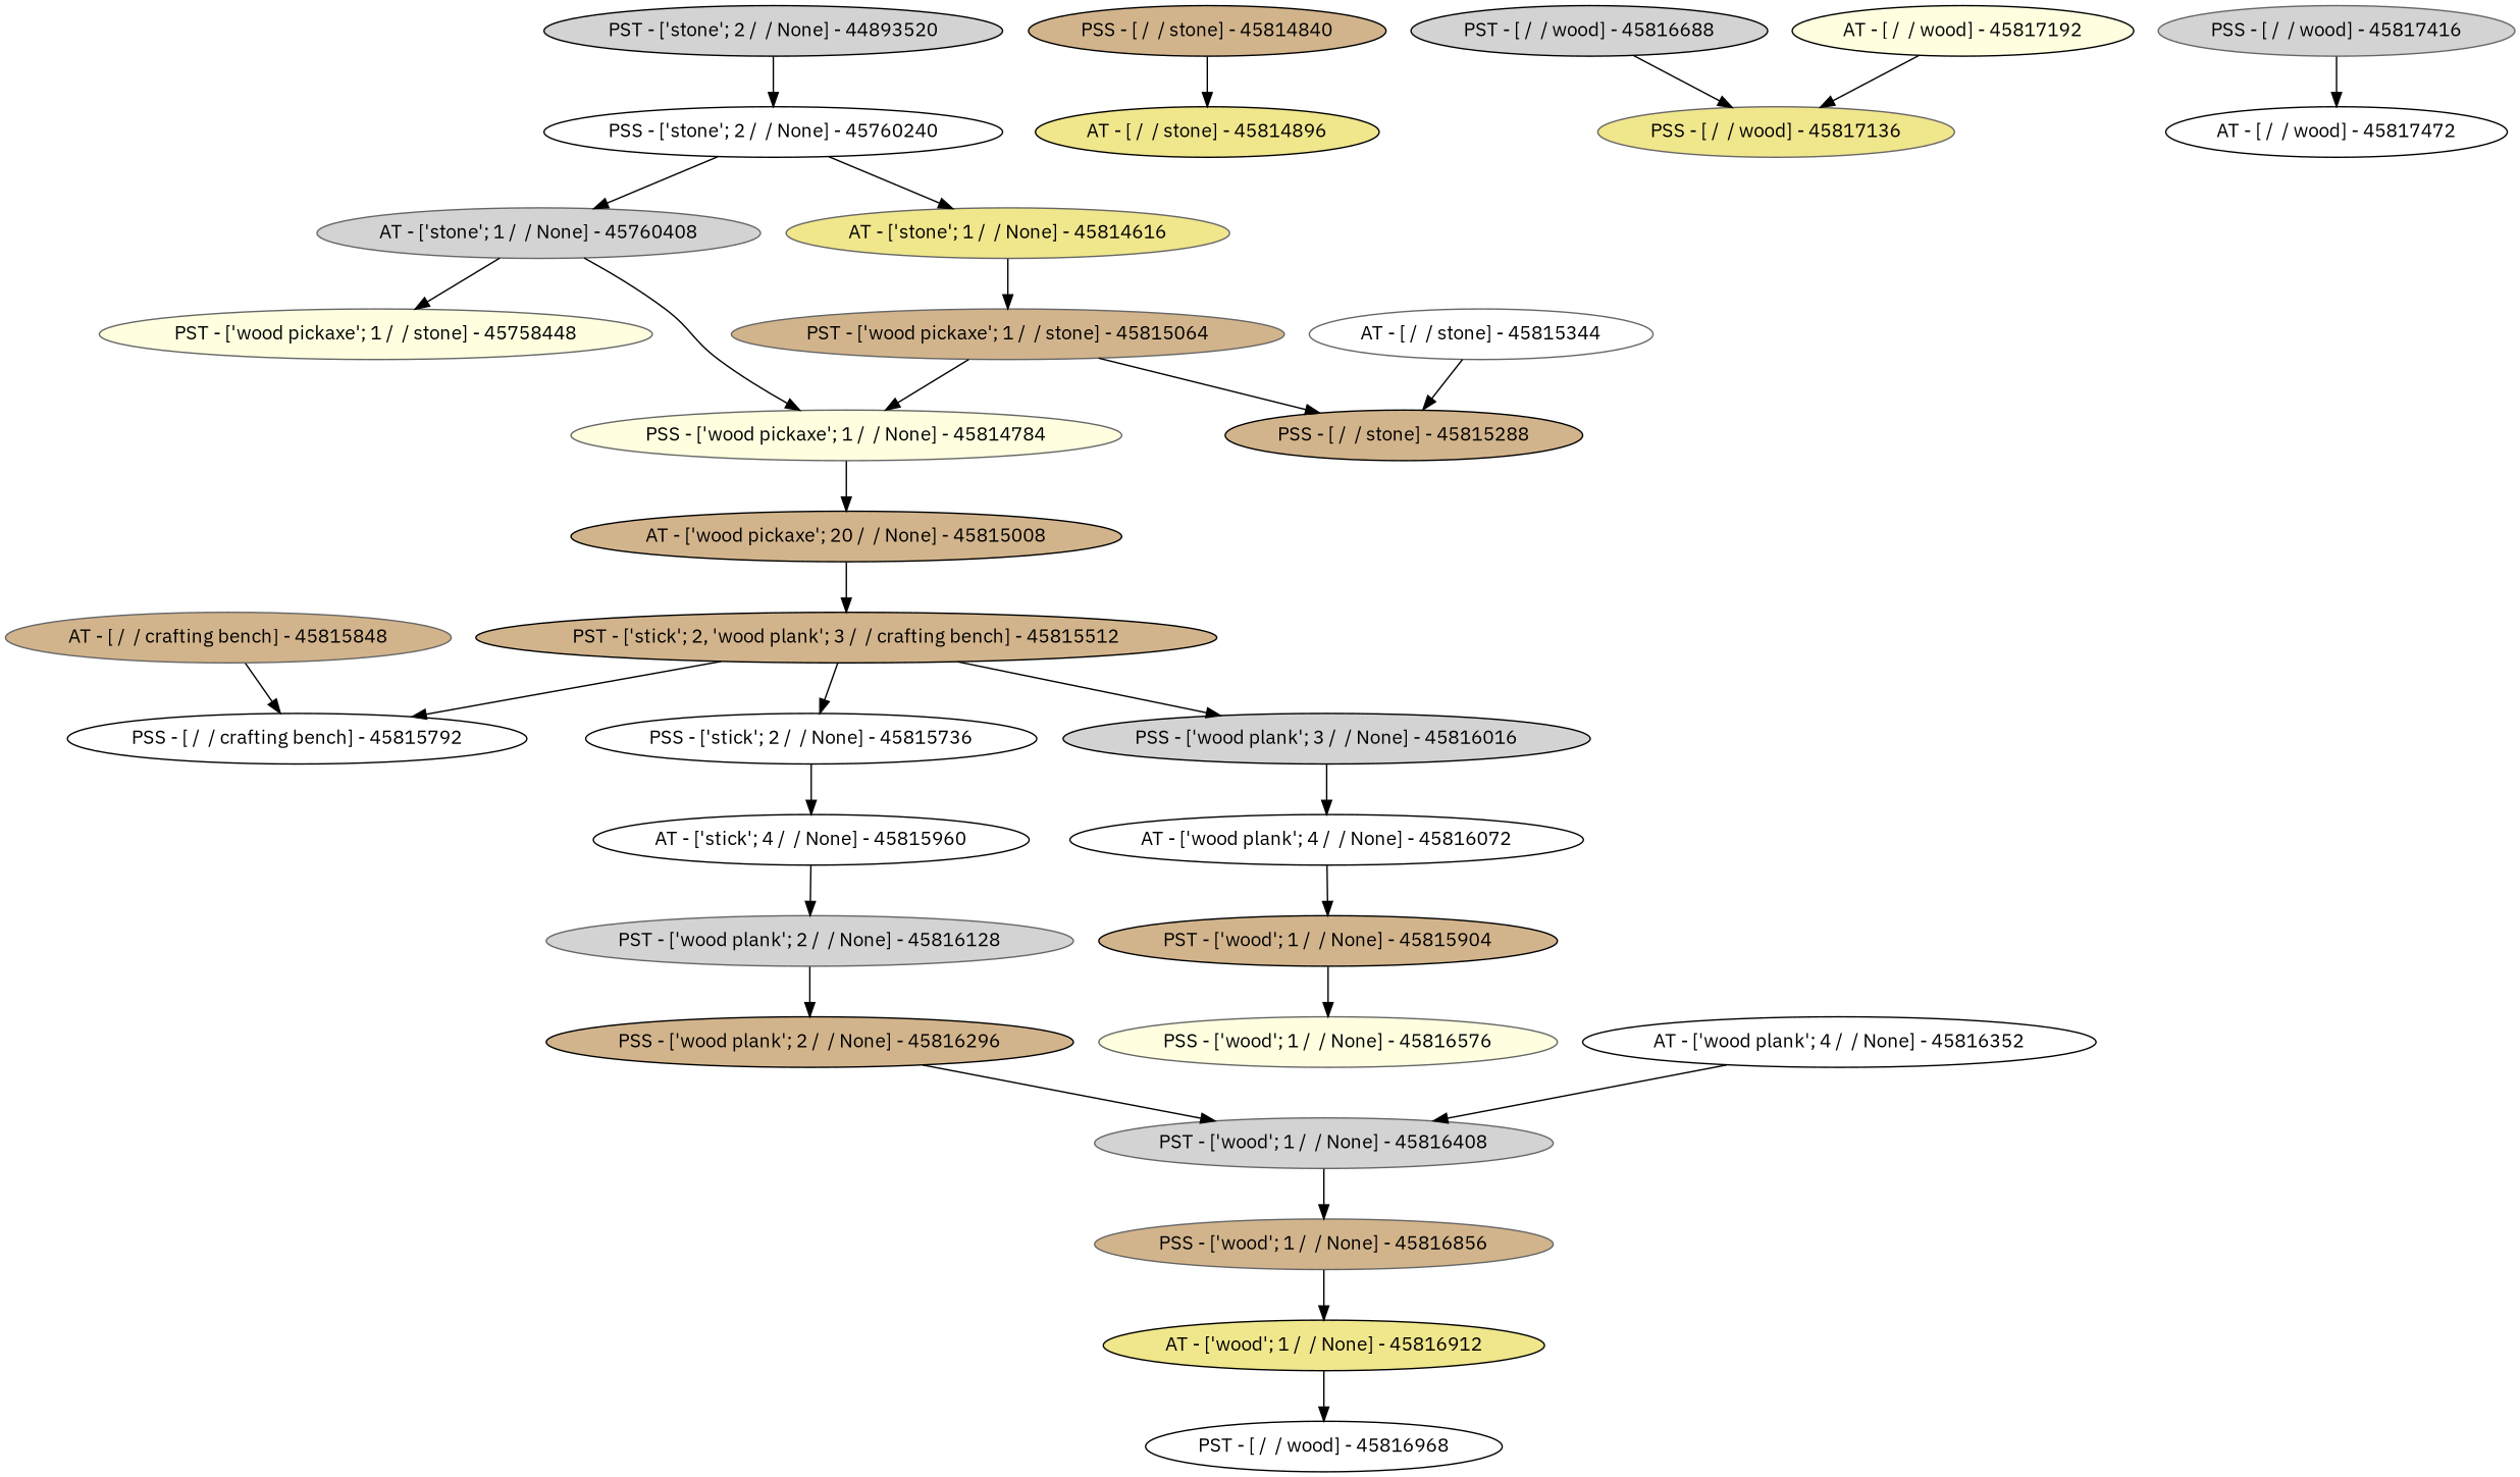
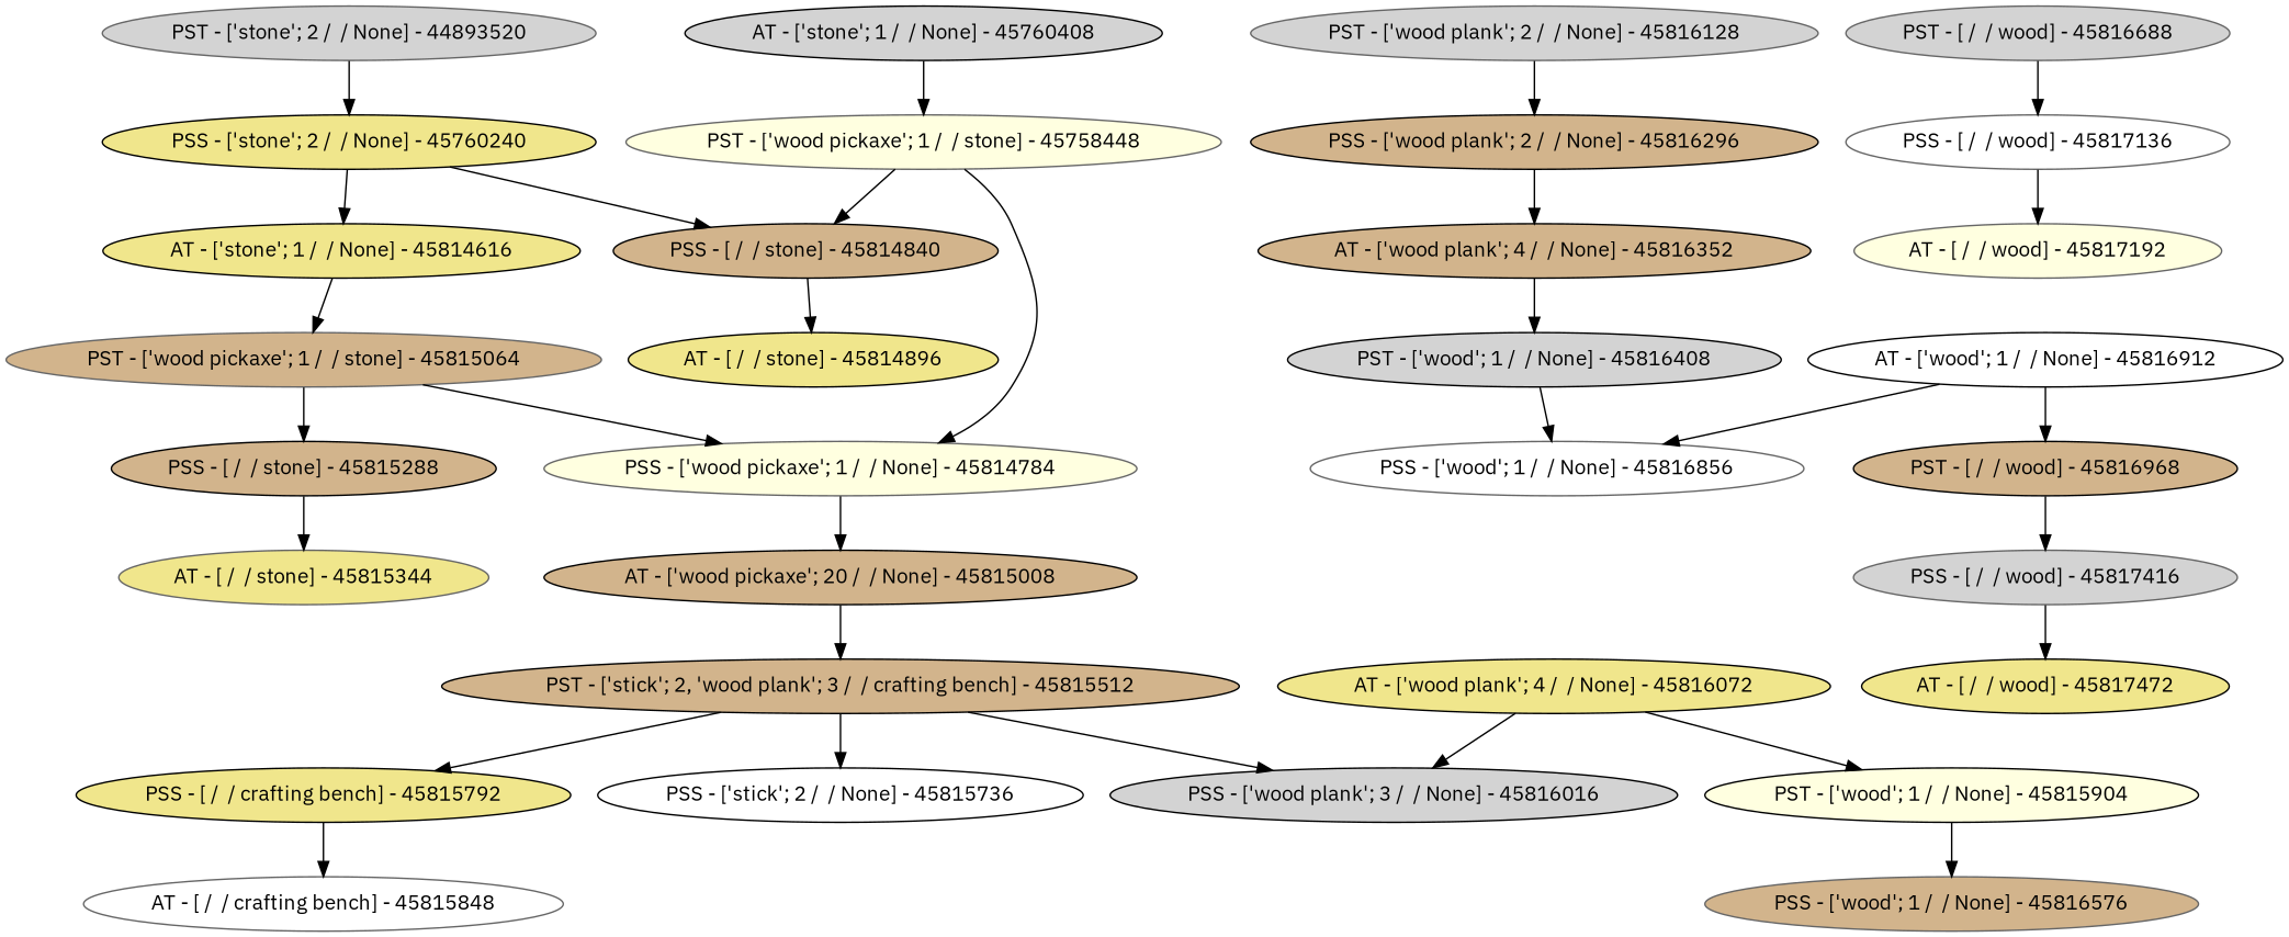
  digraph {
    fontname="IBM Plex Sans"
    node [color=black fillcolor=white fontname="IBM Plex Sans" style=filled]
    edge [fontname="IBM Plex Sans"]
-   "PST - ['stone'; 2 /  / None] - 44893520" [fillcolor=lightgrey]
-   "PSS - ['stone'; 2 /  / None] - 45760240"
-   "AT - ['stone'; 1 /  / None] - 45760408" [color=gray40 fillcolor=lightgrey]
-   "AT - ['stone'; 1 /  / None] - 45814616" [color=gray40 fillcolor=khaki]
+   "PST - ['stone'; 2 /  / None] - 44893520" [color=gray40 fillcolor=lightgrey]
+   "PSS - ['stone'; 2 /  / None] - 45760240" [fillcolor=khaki]
+   "AT - ['stone'; 1 /  / None] - 45760408" [fillcolor=lightgrey]
+   "AT - ['stone'; 1 /  / None] - 45814616" [fillcolor=khaki]
    "PST - ['wood pickaxe'; 1 /  / stone] - 45758448" [color=gray40 fillcolor=lightyellow]
    "PST - ['wood pickaxe'; 1 /  / stone] - 45815064" [color=gray40 fillcolor=tan]
    "PSS - [ /  / stone] - 45814840" [fillcolor=tan]
    "PSS - ['wood pickaxe'; 1 /  / None] - 45814784" [color=gray40 fillcolor=lightyellow]
    "PSS - [ /  / stone] - 45815288" [fillcolor=tan]
    "AT - [ /  / stone] - 45814896" [fillcolor=khaki]
    "AT - ['wood pickaxe'; 20 /  / None] - 45815008" [fillcolor=tan]
-   "AT - [ /  / stone] - 45815344" [color=gray40]
+   "AT - [ /  / stone] - 45815344" [color=gray40 fillcolor=khaki]
    "PST - ['stick'; 2, 'wood plank'; 3 /  / crafting bench] - 45815512" [fillcolor=tan]
-   "PSS - [ /  / crafting bench] - 45815792"
+   "PSS - [ /  / crafting bench] - 45815792" [fillcolor=khaki]
    "PSS - ['stick'; 2 /  / None] - 45815736"
    "PSS - ['wood plank'; 3 /  / None] - 45816016" [fillcolor=lightgrey]
-   "AT - [ /  / crafting bench] - 45815848" [color=gray40 fillcolor=tan]
-   "AT - ['stick'; 4 /  / None] - 45815960"
-   "AT - ['wood plank'; 4 /  / None] - 45816072"
+   "AT - [ /  / crafting bench] - 45815848" [color=gray40]
+   "AT - ['wood plank'; 4 /  / None] - 45816072" [fillcolor=khaki]
    "PST - ['wood plank'; 2 /  / None] - 45816128" [color=gray40 fillcolor=lightgrey]
-   "PST - ['wood'; 1 /  / None] - 45815904" [fillcolor=tan]
+   "PST - ['wood'; 1 /  / None] - 45815904" [fillcolor=lightyellow]
    "PSS - ['wood plank'; 2 /  / None] - 45816296" [fillcolor=tan]
-   "PSS - ['wood'; 1 /  / None] - 45816576" [color=gray40 fillcolor=lightyellow]
-   "AT - ['wood plank'; 4 /  / None] - 45816352"
-   "PST - ['wood'; 1 /  / None] - 45816408" [color=gray40 fillcolor=lightgrey]
-   "PSS - ['wood'; 1 /  / None] - 45816856" [color=gray40 fillcolor=tan]
-   "PST - [ /  / wood] - 45816688" [fillcolor=lightgrey]
-   "PSS - [ /  / wood] - 45817136" [color=gray40 fillcolor=khaki]
-   "AT - ['wood'; 1 /  / None] - 45816912" [fillcolor=khaki]
-   "AT - [ /  / wood] - 45817192" [fillcolor=lightyellow]
-   "PST - [ /  / wood] - 45816968"
+   "PSS - ['wood'; 1 /  / None] - 45816576" [color=gray40 fillcolor=tan]
+   "AT - ['wood plank'; 4 /  / None] - 45816352" [fillcolor=tan]
+   "PST - ['wood'; 1 /  / None] - 45816408" [fillcolor=lightgrey]
+   "PSS - ['wood'; 1 /  / None] - 45816856" [color=gray40]
+   "PST - [ /  / wood] - 45816688" [color=gray40 fillcolor=lightgrey]
+   "PSS - [ /  / wood] - 45817136" [color=gray40]
+   "AT - ['wood'; 1 /  / None] - 45816912"
+   "AT - [ /  / wood] - 45817192" [color=gray40 fillcolor=lightyellow]
+   "PST - [ /  / wood] - 45816968" [fillcolor=tan]
    "PSS - [ /  / wood] - 45817416" [color=gray40 fillcolor=lightgrey]
-   "AT - [ /  / wood] - 45817472"
+   "AT - [ /  / wood] - 45817472" [fillcolor=khaki]
    "PST - ['stone'; 2 /  / None] - 44893520" -> "PSS - ['stone'; 2 /  / None] - 45760240"
-   "PSS - ['stone'; 2 /  / None] - 45760240" -> "AT - ['stone'; 1 /  / None] - 45760408"
+   "PSS - ['stone'; 2 /  / None] - 45760240" -> "PSS - [ /  / stone] - 45814840"
    "PSS - ['stone'; 2 /  / None] - 45760240" -> "AT - ['stone'; 1 /  / None] - 45814616"
    "AT - ['stone'; 1 /  / None] - 45760408" -> "PST - ['wood pickaxe'; 1 /  / stone] - 45758448"
    "AT - ['stone'; 1 /  / None] - 45814616" -> "PST - ['wood pickaxe'; 1 /  / stone] - 45815064"
-   "AT - ['stone'; 1 /  / None] - 45760408" -> "PSS - ['wood pickaxe'; 1 /  / None] - 45814784"
+   "PST - ['wood pickaxe'; 1 /  / stone] - 45758448" -> "PSS - [ /  / stone] - 45814840"
+   "PST - ['wood pickaxe'; 1 /  / stone] - 45758448" -> "PSS - ['wood pickaxe'; 1 /  / None] - 45814784"
    "PST - ['wood pickaxe'; 1 /  / stone] - 45815064" -> "PSS - ['wood pickaxe'; 1 /  / None] - 45814784"
    "PST - ['wood pickaxe'; 1 /  / stone] - 45815064" -> "PSS - [ /  / stone] - 45815288"
    "PSS - [ /  / stone] - 45814840" -> "AT - [ /  / stone] - 45814896"
    "PSS - ['wood pickaxe'; 1 /  / None] - 45814784" -> "AT - ['wood pickaxe'; 20 /  / None] - 45815008"
-   "AT - [ /  / stone] - 45815344" -> "PSS - [ /  / stone] - 45815288"
+   "PSS - [ /  / stone] - 45815288" -> "AT - [ /  / stone] - 45815344"
    "AT - ['wood pickaxe'; 20 /  / None] - 45815008" -> "PST - ['stick'; 2, 'wood plank'; 3 /  / crafting bench] - 45815512"
    "PST - ['stick'; 2, 'wood plank'; 3 /  / crafting bench] - 45815512" -> "PSS - [ /  / crafting bench] - 45815792"
    "PST - ['stick'; 2, 'wood plank'; 3 /  / crafting bench] - 45815512" -> "PSS - ['stick'; 2 /  / None] - 45815736"
    "PST - ['stick'; 2, 'wood plank'; 3 /  / crafting bench] - 45815512" -> "PSS - ['wood plank'; 3 /  / None] - 45816016"
-   "AT - [ /  / crafting bench] - 45815848" -> "PSS - [ /  / crafting bench] - 45815792"
-   "PSS - ['stick'; 2 /  / None] - 45815736" -> "AT - ['stick'; 4 /  / None] - 45815960"
-   "PSS - ['wood plank'; 3 /  / None] - 45816016" -> "AT - ['wood plank'; 4 /  / None] - 45816072"
-   "AT - ['stick'; 4 /  / None] - 45815960" -> "PST - ['wood plank'; 2 /  / None] - 45816128"
+   "PSS - [ /  / crafting bench] - 45815792" -> "AT - [ /  / crafting bench] - 45815848"
+   "AT - ['wood plank'; 4 /  / None] - 45816072" -> "PSS - ['wood plank'; 3 /  / None] - 45816016"
    "AT - ['wood plank'; 4 /  / None] - 45816072" -> "PST - ['wood'; 1 /  / None] - 45815904"
    "PST - ['wood plank'; 2 /  / None] - 45816128" -> "PSS - ['wood plank'; 2 /  / None] - 45816296"
    "PST - ['wood'; 1 /  / None] - 45815904" -> "PSS - ['wood'; 1 /  / None] - 45816576"
-   "PSS - ['wood plank'; 2 /  / None] - 45816296" -> "PST - ['wood'; 1 /  / None] - 45816408"
+   "PSS - ['wood plank'; 2 /  / None] - 45816296" -> "AT - ['wood plank'; 4 /  / None] - 45816352"
    "AT - ['wood plank'; 4 /  / None] - 45816352" -> "PST - ['wood'; 1 /  / None] - 45816408"
    "PST - ['wood'; 1 /  / None] - 45816408" -> "PSS - ['wood'; 1 /  / None] - 45816856"
-   "PSS - ['wood'; 1 /  / None] - 45816856" -> "AT - ['wood'; 1 /  / None] - 45816912"
+   "AT - ['wood'; 1 /  / None] - 45816912" -> "PSS - ['wood'; 1 /  / None] - 45816856"
    "PST - [ /  / wood] - 45816688" -> "PSS - [ /  / wood] - 45817136"
-   "AT - [ /  / wood] - 45817192" -> "PSS - [ /  / wood] - 45817136"
+   "PSS - [ /  / wood] - 45817136" -> "AT - [ /  / wood] - 45817192"
    "AT - ['wood'; 1 /  / None] - 45816912" -> "PST - [ /  / wood] - 45816968"
+   "PST - [ /  / wood] - 45816968" -> "PSS - [ /  / wood] - 45817416"
    "PSS - [ /  / wood] - 45817416" -> "AT - [ /  / wood] - 45817472"
  }
